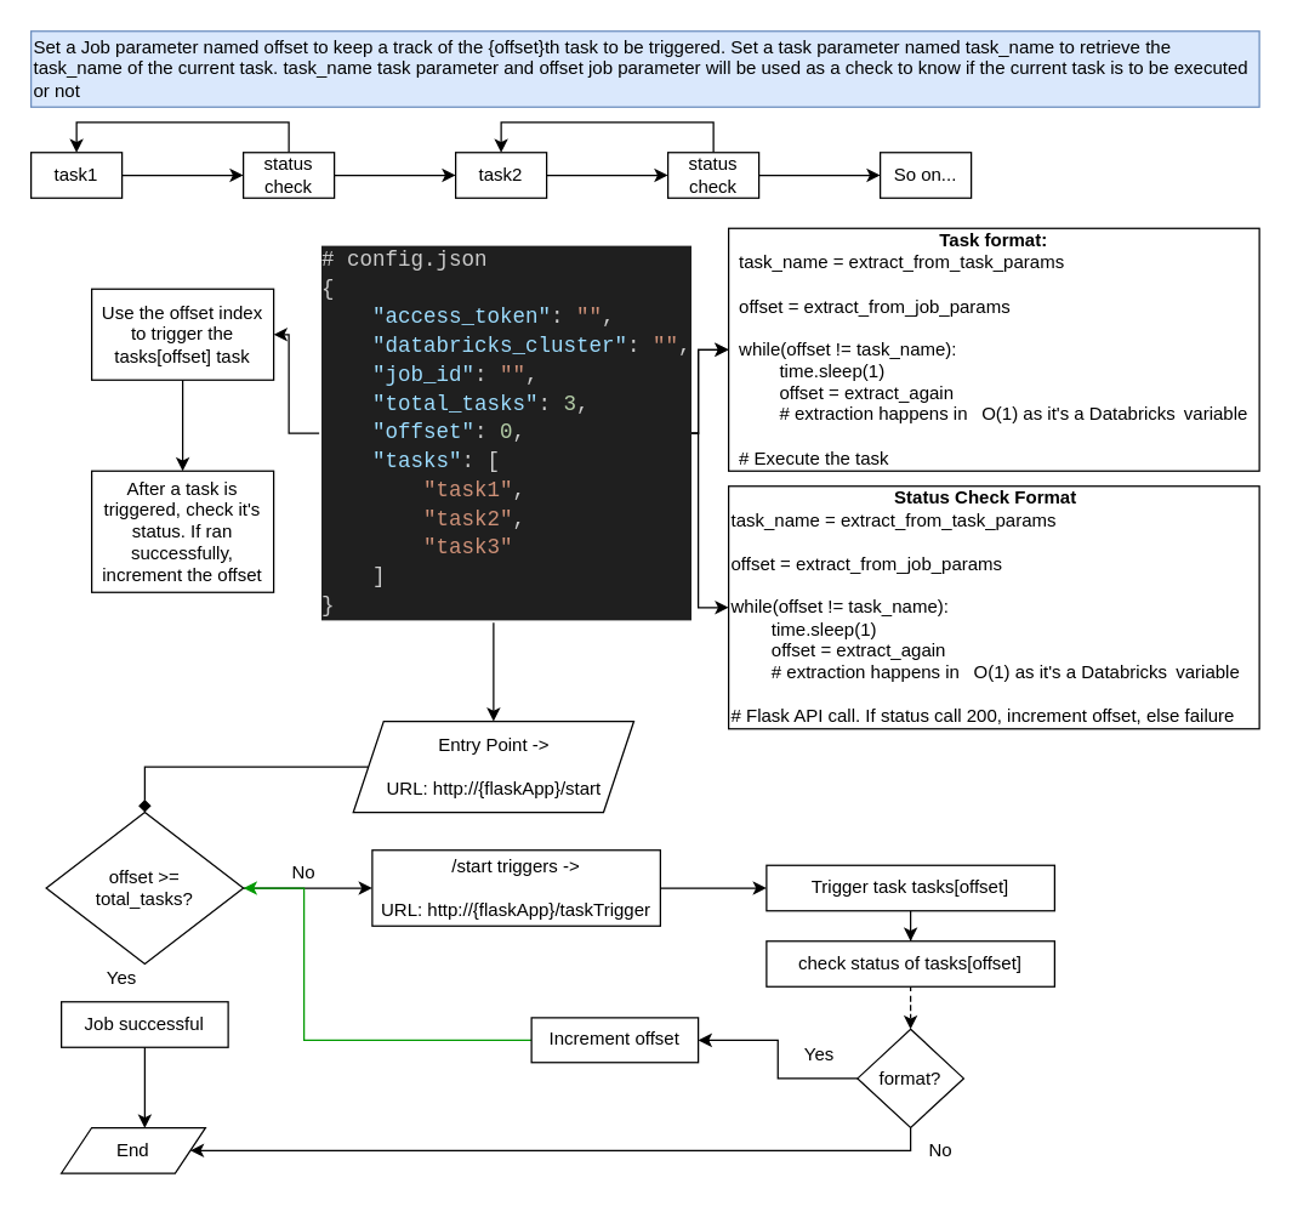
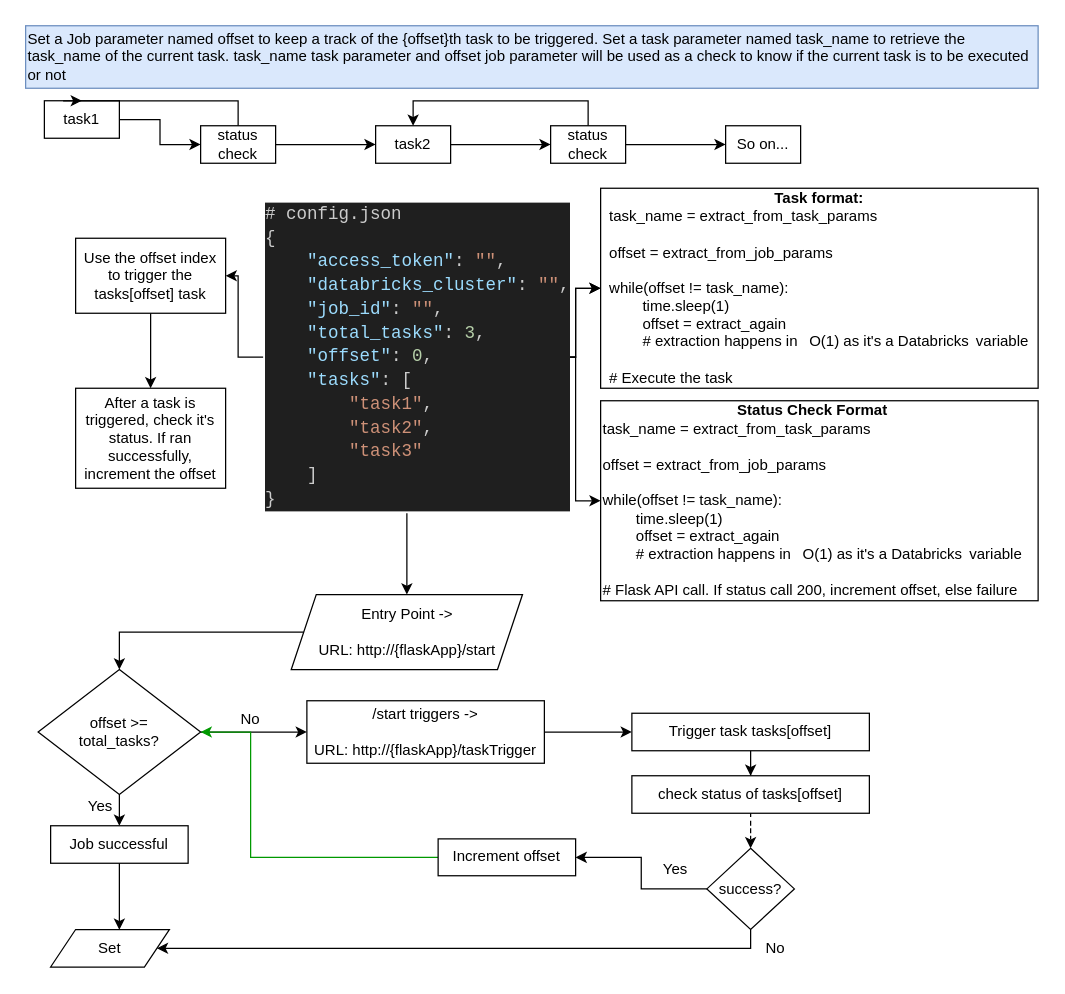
  <mxCell id="0" />
  <mxCell id="1" parent="0" />
  <mxCell id="2" style="edgeStyle=orthogonalEdgeStyle;rounded=0;orthogonalLoop=1;jettySize=auto;html=1;exitX=0.5;exitY=1;exitDx=0;exitDy=0;" edge="1" parent="1"><mxGeometry relative="1" as="geometry"><mxPoint x="315" y="510" as="sourcePoint" /><mxPoint x="315" y="510" as="targetPoint" /></mxGeometry></mxCell>
  <mxCell id="3" value="" style="edgeStyle=orthogonalEdgeStyle;rounded=0;orthogonalLoop=1;jettySize=auto;html=1;" edge="1" parent="1" source="4" target="30"><mxGeometry relative="1" as="geometry" /></mxCell>
  <mxCell id="4" value="/start triggers -&amp;gt;&lt;div&gt;&lt;br&gt;&lt;div&gt;URL: http://{flaskApp}/taskTrigger&lt;/div&gt;&lt;/div&gt;" style="rounded=0;whiteSpace=wrap;html=1;" vertex="1" parent="1"><mxGeometry x="245" y="560" width="190" height="50" as="geometry" /></mxCell>
- <mxCell id="5" value="" style="edgeStyle=orthogonalEdgeStyle;rounded=0;orthogonalLoop=1;jettySize=auto;html=1;endArrow=diamond;" edge="1" parent="1" source="6" target="33"><mxGeometry relative="1" as="geometry"><Array as="points"><mxPoint x="95" y="505" /></Array></mxGeometry></mxCell>
+ <mxCell id="5" value="" style="edgeStyle=orthogonalEdgeStyle;rounded=0;orthogonalLoop=1;jettySize=auto;html=1;" edge="1" parent="1" source="6" target="33"><mxGeometry relative="1" as="geometry"><Array as="points"><mxPoint x="95" y="505" /></Array></mxGeometry></mxCell>
  <mxCell id="6" value="Entry Point -&amp;gt;&lt;div&gt;&lt;br&gt;&lt;div&gt;URL: http://{flaskApp}/start&lt;/div&gt;&lt;/div&gt;" style="shape=parallelogram;perimeter=parallelogramPerimeter;whiteSpace=wrap;html=1;fixedSize=1;" vertex="1" parent="1"><mxGeometry x="232.5" y="475" width="185" height="60" as="geometry" /></mxCell>
  <mxCell id="7" style="edgeStyle=orthogonalEdgeStyle;rounded=0;orthogonalLoop=1;jettySize=auto;html=1;entryX=1;entryY=0.5;entryDx=0;entryDy=0;" edge="1" parent="1" source="12" target="14"><mxGeometry relative="1" as="geometry" /></mxCell>
  <mxCell id="8" value="" style="edgeStyle=orthogonalEdgeStyle;rounded=0;orthogonalLoop=1;jettySize=auto;html=1;" edge="1" parent="1" source="12" target="16"><mxGeometry relative="1" as="geometry" /></mxCell>
  <mxCell id="9" value="" style="edgeStyle=orthogonalEdgeStyle;rounded=0;orthogonalLoop=1;jettySize=auto;html=1;" edge="1" parent="1" source="12" target="16"><mxGeometry relative="1" as="geometry" /></mxCell>
  <mxCell id="10" value="" style="edgeStyle=orthogonalEdgeStyle;rounded=0;orthogonalLoop=1;jettySize=auto;html=1;" edge="1" parent="1" source="12" target="28"><mxGeometry relative="1" as="geometry"><Array as="points"><mxPoint x="460" y="285" /><mxPoint x="460" y="400" /></Array></mxGeometry></mxCell>
  <mxCell id="11" style="edgeStyle=orthogonalEdgeStyle;rounded=0;orthogonalLoop=1;jettySize=auto;html=1;entryX=0.5;entryY=0;entryDx=0;entryDy=0;" edge="1" parent="1" source="12" target="6"><mxGeometry relative="1" as="geometry" /></mxCell>
  <mxCell id="12" value="&lt;div style=&quot;color: rgb(204, 204, 204); background-color: rgb(31, 31, 31); font-family: Consolas, &amp;quot;Courier New&amp;quot;, monospace; font-size: 14px; line-height: 19px; white-space: pre;&quot;&gt;&lt;div&gt;# config.json &lt;/div&gt;&lt;div&gt;{&lt;/div&gt;&lt;div&gt;&amp;nbsp; &amp;nbsp; &lt;span style=&quot;color: rgb(156, 220, 254);&quot;&gt;&quot;access_token&quot;&lt;/span&gt;: &lt;span style=&quot;color: rgb(206, 145, 120);&quot;&gt;&quot;&quot;&lt;/span&gt;,&lt;/div&gt;&lt;div&gt;&amp;nbsp; &amp;nbsp; &lt;span style=&quot;color: rgb(156, 220, 254);&quot;&gt;&quot;databricks_cluster&quot;&lt;/span&gt;: &lt;span style=&quot;color: rgb(206, 145, 120);&quot;&gt;&quot;&quot;&lt;/span&gt;,&lt;/div&gt;&lt;div&gt;&amp;nbsp; &amp;nbsp; &lt;span style=&quot;color: rgb(156, 220, 254);&quot;&gt;&quot;job_id&quot;&lt;/span&gt;: &lt;span style=&quot;color: rgb(206, 145, 120);&quot;&gt;&quot;&quot;&lt;/span&gt;,&lt;/div&gt;&lt;div&gt;&amp;nbsp; &amp;nbsp; &lt;span style=&quot;color: rgb(156, 220, 254);&quot;&gt;&quot;total_tasks&quot;&lt;/span&gt;: &lt;span style=&quot;color: rgb(181, 206, 168);&quot;&gt;3&lt;/span&gt;,&lt;/div&gt;&lt;div&gt;&amp;nbsp; &amp;nbsp; &lt;span style=&quot;color: rgb(156, 220, 254);&quot;&gt;&quot;offset&quot;&lt;/span&gt;: &lt;span style=&quot;color: rgb(181, 206, 168);&quot;&gt;0&lt;/span&gt;,&lt;/div&gt;&lt;div&gt;&amp;nbsp; &amp;nbsp; &lt;span style=&quot;color: rgb(156, 220, 254);&quot;&gt;&quot;tasks&quot;&lt;/span&gt;: [&lt;/div&gt;&lt;div&gt;&amp;nbsp; &amp;nbsp; &amp;nbsp; &amp;nbsp; &lt;span style=&quot;color: rgb(206, 145, 120);&quot;&gt;&quot;task1&quot;&lt;/span&gt;,&lt;/div&gt;&lt;div&gt;&amp;nbsp; &amp;nbsp; &amp;nbsp; &amp;nbsp; &lt;span style=&quot;color: rgb(206, 145, 120);&quot;&gt;&quot;task2&quot;&lt;/span&gt;,&lt;/div&gt;&lt;div&gt;&amp;nbsp; &amp;nbsp; &amp;nbsp; &amp;nbsp; &lt;span style=&quot;color: rgb(206, 145, 120);&quot;&gt;&quot;task3&quot;&lt;/span&gt;&lt;/div&gt;&lt;div&gt;&amp;nbsp; &amp;nbsp; ]&lt;/div&gt;&lt;div&gt;}&lt;/div&gt;&lt;/div&gt;" style="text;html=1;align=left;verticalAlign=middle;whiteSpace=wrap;rounded=0;" vertex="1" parent="1"><mxGeometry x="210" width="230" height="250" as="geometry" y="160" /></mxCell>
  <mxCell id="13" value="" style="edgeStyle=orthogonalEdgeStyle;rounded=0;orthogonalLoop=1;jettySize=auto;html=1;" edge="1" parent="1" source="14" target="15"><mxGeometry relative="1" as="geometry" /></mxCell>
  <mxCell id="14" value="&lt;div&gt;Use the offset index to trigger the tasks[offset] task&lt;/div&gt;" style="rounded=0;whiteSpace=wrap;html=1;" vertex="1" parent="1"><mxGeometry x="60" y="190" width="120" height="60" as="geometry" /></mxCell>
  <mxCell id="15" value="After a task is triggered, check it's status. If ran successfully, increment the offset" style="whiteSpace=wrap;html=1;rounded=0;" vertex="1" parent="1"><mxGeometry x="60" y="310" width="120" height="80" as="geometry" /></mxCell>
  <mxCell id="16" value="&lt;b&gt;Task format:&lt;/b&gt;&lt;div style=&quot;text-align: left;&quot;&gt;task_name = extract_from_task_params&lt;/div&gt;&lt;div style=&quot;text-align: left;&quot;&gt;&lt;br&gt;&lt;/div&gt;&lt;div style=&quot;text-align: left;&quot;&gt;offset = extract_from_job_params&lt;/div&gt;&lt;div style=&quot;text-align: left;&quot;&gt;&lt;br&gt;&lt;/div&gt;&lt;div style=&quot;text-align: left;&quot;&gt;while(offset != task_name):&lt;/div&gt;&lt;div style=&quot;text-align: left;&quot;&gt;&lt;span style=&quot;white-space: pre;&quot;&gt;&#09;&lt;/span&gt;time.sleep(1)&lt;br&gt;&lt;/div&gt;&lt;div style=&quot;text-align: left;&quot;&gt;&lt;span style=&quot;white-space: pre;&quot;&gt;&#09;&lt;/span&gt;offset = extract_again&lt;br&gt;&lt;/div&gt;&lt;div style=&quot;text-align: left;&quot;&gt;&lt;span style=&quot;white-space: pre;&quot;&gt;&#09;&lt;/span&gt;# extraction happens in &lt;span style=&quot;white-space: pre;&quot;&gt;&#09;&lt;/span&gt;O(1) as it's a Databricks &lt;span style=&quot;white-space: pre;&quot;&gt;&#09;&lt;/span&gt;variable&lt;br&gt;&lt;/div&gt;&lt;div style=&quot;text-align: left;&quot;&gt;&lt;br&gt;&lt;/div&gt;&lt;div style=&quot;text-align: left;&quot;&gt;# Execute the task&lt;/div&gt;" style="whiteSpace=wrap;html=1;" vertex="1" parent="1"><mxGeometry x="480" y="150" width="350" height="160" as="geometry" /></mxCell>
  <mxCell id="17" value="" style="edgeStyle=orthogonalEdgeStyle;rounded=0;orthogonalLoop=1;jettySize=auto;html=1;" edge="1" parent="1" source="18" target="21"><mxGeometry relative="1" as="geometry" /></mxCell>
- <mxCell id="18" value="task1" style="rounded=0;whiteSpace=wrap;html=1;" vertex="1" parent="1"><mxGeometry x="20" y="100" width="60" height="30" as="geometry" /></mxCell>
+ <mxCell id="18" value="task1" style="rounded=0;whiteSpace=wrap;html=1;" vertex="1" parent="1"><mxGeometry x="35" y="80" width="60" height="30" as="geometry" /></mxCell>
  <mxCell id="19" value="" style="edgeStyle=orthogonalEdgeStyle;rounded=0;orthogonalLoop=1;jettySize=auto;html=1;" edge="1" parent="1" source="21" target="23"><mxGeometry relative="1" as="geometry" /></mxCell>
  <mxCell id="20" style="edgeStyle=orthogonalEdgeStyle;rounded=0;orthogonalLoop=1;jettySize=auto;html=1;entryX=0.5;entryY=0;entryDx=0;entryDy=0;" edge="1" parent="1" source="21" target="18"><mxGeometry relative="1" as="geometry"><Array as="points"><mxPoint x="190" y="80" /><mxPoint x="50" y="80" /></Array></mxGeometry></mxCell>
  <mxCell id="21" value="status check" style="rounded=0;whiteSpace=wrap;html=1;" vertex="1" parent="1"><mxGeometry x="160" y="100" width="60" height="30" as="geometry" /></mxCell>
  <mxCell id="22" value="" style="edgeStyle=orthogonalEdgeStyle;rounded=0;orthogonalLoop=1;jettySize=auto;html=1;" edge="1" parent="1" source="23" target="26"><mxGeometry relative="1" as="geometry" /></mxCell>
  <mxCell id="23" value="task2" style="rounded=0;whiteSpace=wrap;html=1;" vertex="1" parent="1"><mxGeometry x="300" y="100" width="60" height="30" as="geometry" /></mxCell>
  <mxCell id="24" value="" style="edgeStyle=orthogonalEdgeStyle;rounded=0;orthogonalLoop=1;jettySize=auto;html=1;" edge="1" parent="1" source="26" target="27"><mxGeometry relative="1" as="geometry" /></mxCell>
  <mxCell id="25" style="edgeStyle=orthogonalEdgeStyle;rounded=0;orthogonalLoop=1;jettySize=auto;html=1;entryX=0.5;entryY=0;entryDx=0;entryDy=0;" edge="1" parent="1" source="26" target="23"><mxGeometry relative="1" as="geometry"><Array as="points"><mxPoint x="470" y="80" /><mxPoint x="330" y="80" /></Array></mxGeometry></mxCell>
  <mxCell id="26" value="status&lt;div&gt;check&lt;/div&gt;" style="rounded=0;whiteSpace=wrap;html=1;" vertex="1" parent="1"><mxGeometry x="440" y="100" width="60" height="30" as="geometry" /></mxCell>
  <mxCell id="27" value="So on..." style="rounded=0;whiteSpace=wrap;html=1;" vertex="1" parent="1"><mxGeometry x="580" y="100" width="60" height="30" as="geometry" /></mxCell>
  <mxCell id="28" value="&lt;div style=&quot;text-align: center;&quot;&gt;&lt;span style=&quot;background-color: transparent; color: light-dark(rgb(0, 0, 0), rgb(255, 255, 255));&quot;&gt;&lt;b&gt;Status Check Format&lt;/b&gt;&lt;/span&gt;&lt;/div&gt;&lt;div&gt;&lt;div&gt;task_name = extract_from_task_params&lt;/div&gt;&lt;div&gt;&lt;br&gt;&lt;/div&gt;&lt;div&gt;offset = extract_from_job_params&lt;/div&gt;&lt;div&gt;&lt;br&gt;&lt;/div&gt;&lt;div&gt;while(offset != task_name):&lt;/div&gt;&lt;div&gt;&lt;span style=&quot;white-space: pre;&quot;&gt;&#09;&lt;/span&gt;time.sleep(1)&lt;br&gt;&lt;/div&gt;&lt;div&gt;&lt;span style=&quot;white-space: pre;&quot;&gt;&#09;&lt;/span&gt;offset = extract_again&lt;br&gt;&lt;/div&gt;&lt;div&gt;&lt;span style=&quot;white-space: pre;&quot;&gt;&#09;&lt;/span&gt;# extraction happens in&amp;nbsp;&lt;span style=&quot;white-space: pre;&quot;&gt;&#09;&lt;/span&gt;O(1) as it's a Databricks&amp;nbsp;&lt;span style=&quot;white-space: pre;&quot;&gt;&#09;&lt;/span&gt;variable&lt;br&gt;&lt;/div&gt;&lt;div&gt;&lt;br&gt;&lt;/div&gt;&lt;/div&gt;&lt;div&gt;# Flask API call. If status call 200, increment offset, else failure&lt;/div&gt;" style="whiteSpace=wrap;html=1;align=left;" vertex="1" parent="1"><mxGeometry x="480" y="320" width="350" height="160" as="geometry" /></mxCell>
  <mxCell id="29" value="" style="edgeStyle=orthogonalEdgeStyle;rounded=0;orthogonalLoop=1;jettySize=auto;html=1;" edge="1" parent="1" source="30" target="38"><mxGeometry relative="1" as="geometry" /></mxCell>
  <mxCell id="30" value="Trigger task tasks[offset]" style="rounded=0;whiteSpace=wrap;html=1;" vertex="1" parent="1"><mxGeometry x="505" y="570" width="190" height="30" as="geometry" /></mxCell>
  <mxCell id="31" style="edgeStyle=orthogonalEdgeStyle;rounded=0;orthogonalLoop=1;jettySize=auto;html=1;entryX=0;entryY=0.5;entryDx=0;entryDy=0;" edge="1" parent="1" source="33" target="4"><mxGeometry relative="1" as="geometry" /></mxCell>
+ <mxCell id="32" style="edgeStyle=orthogonalEdgeStyle;rounded=0;orthogonalLoop=1;jettySize=auto;html=1;entryX=0.5;entryY=0;entryDx=0;entryDy=0;" edge="1" parent="1" source="33" target="45"><mxGeometry relative="1" as="geometry" /></mxCell>
  <mxCell id="33" value="offset &amp;gt;=&lt;div&gt;total_tasks?&lt;/div&gt;" style="rhombus;whiteSpace=wrap;html=1;" vertex="1" parent="1"><mxGeometry x="30" y="535" width="130" height="100" as="geometry" /></mxCell>
  <mxCell id="34" value="No" style="text;html=1;align=center;verticalAlign=middle;whiteSpace=wrap;rounded=0;" vertex="1" parent="1"><mxGeometry x="170" y="560" width="60" height="30" as="geometry" /></mxCell>
  <mxCell id="35" value="Yes" style="text;html=1;align=center;verticalAlign=middle;whiteSpace=wrap;rounded=0;" vertex="1" parent="1"><mxGeometry x="50" y="630" width="60" height="30" as="geometry" /></mxCell>
- <mxCell id="36" value="End" style="shape=parallelogram;perimeter=parallelogramPerimeter;whiteSpace=wrap;html=1;fixedSize=1;" vertex="1" parent="1"><mxGeometry x="40" y="743" width="95" height="30" as="geometry" /></mxCell>
+ <mxCell id="36" value="Set" style="shape=parallelogram;perimeter=parallelogramPerimeter;whiteSpace=wrap;html=1;fixedSize=1;" vertex="1" parent="1"><mxGeometry x="40" y="743" width="95" height="30" as="geometry" /></mxCell>
  <mxCell id="37" value="" style="edgeStyle=orthogonalEdgeStyle;rounded=0;orthogonalLoop=1;jettySize=auto;html=1;dashed=1;" edge="1" parent="1" source="38" target="40"><mxGeometry relative="1" as="geometry" /></mxCell>
  <mxCell id="38" value="check status of tasks[offset]" style="rounded=0;whiteSpace=wrap;html=1;" vertex="1" parent="1"><mxGeometry x="505" y="620" width="190" height="30" as="geometry" /></mxCell>
  <mxCell id="39" value="" style="edgeStyle=orthogonalEdgeStyle;rounded=0;orthogonalLoop=1;jettySize=auto;html=1;" edge="1" parent="1" source="40" target="42"><mxGeometry relative="1" as="geometry" /></mxCell>
- <mxCell id="40" value="format?" style="rhombus;whiteSpace=wrap;html=1;rounded=0;" vertex="1" parent="1"><mxGeometry x="565" y="678" width="70" height="65" as="geometry" /></mxCell>
+ <mxCell id="40" value="success?" style="rhombus;whiteSpace=wrap;html=1;rounded=0;" vertex="1" parent="1"><mxGeometry x="565" y="678" width="70" height="65" as="geometry" /></mxCell>
  <mxCell id="41" style="edgeStyle=orthogonalEdgeStyle;rounded=0;orthogonalLoop=1;jettySize=auto;html=1;entryX=1;entryY=0.5;entryDx=0;entryDy=0;strokeColor=#009900;" edge="1" parent="1" source="42" target="33"><mxGeometry relative="1" as="geometry"><Array as="points"><mxPoint x="200" y="685" /><mxPoint x="200" y="585" /></Array></mxGeometry></mxCell>
  <mxCell id="42" value="Increment offset" style="whiteSpace=wrap;html=1;rounded=0;" vertex="1" parent="1"><mxGeometry x="350" y="670.5" width="110" height="29.5" as="geometry" /></mxCell>
  <mxCell id="43" value="Yes" style="text;html=1;align=center;verticalAlign=middle;whiteSpace=wrap;rounded=0;" vertex="1" parent="1"><mxGeometry x="510" y="680" width="60" height="30" as="geometry" /></mxCell>
  <mxCell id="44" style="edgeStyle=orthogonalEdgeStyle;rounded=0;orthogonalLoop=1;jettySize=auto;html=1;exitX=0.5;exitY=1;exitDx=0;exitDy=0;entryX=1;entryY=0.5;entryDx=0;entryDy=0;" edge="1" parent="1" source="40" target="36"><mxGeometry relative="1" as="geometry"><mxPoint x="140" y="730" as="targetPoint" /><Array as="points"><mxPoint x="600" y="758" /></Array></mxGeometry></mxCell>
  <mxCell id="45" value="Job successful" style="rounded=0;whiteSpace=wrap;html=1;" vertex="1" parent="1"><mxGeometry x="40" y="660" width="110" height="30" as="geometry" /></mxCell>
  <mxCell id="46" value="No" style="text;html=1;align=center;verticalAlign=middle;whiteSpace=wrap;rounded=0;" vertex="1" parent="1"><mxGeometry x="590" y="743" width="60" height="30" as="geometry" /></mxCell>
  <mxCell id="47" style="edgeStyle=orthogonalEdgeStyle;rounded=0;orthogonalLoop=1;jettySize=auto;html=1;entryX=0.579;entryY=0.007;entryDx=0;entryDy=0;entryPerimeter=0;" edge="1" parent="1" source="45" target="36"><mxGeometry relative="1" as="geometry" /></mxCell>
  <mxCell id="48" value="Set a Job parameter named offset to keep a track of the {offset}th task to be triggered. Set a task parameter named task_name to retrieve the task_name of the current task. task_name task parameter and offset job parameter will be used as a check to know if the current task is to be executed or not" style="rounded=0;whiteSpace=wrap;html=1;align=left;fillColor=#dae8fc;strokeColor=#6c8ebf;" vertex="1" parent="1"><mxGeometry x="20" y="20" width="810" height="50" as="geometry" /></mxCell>
